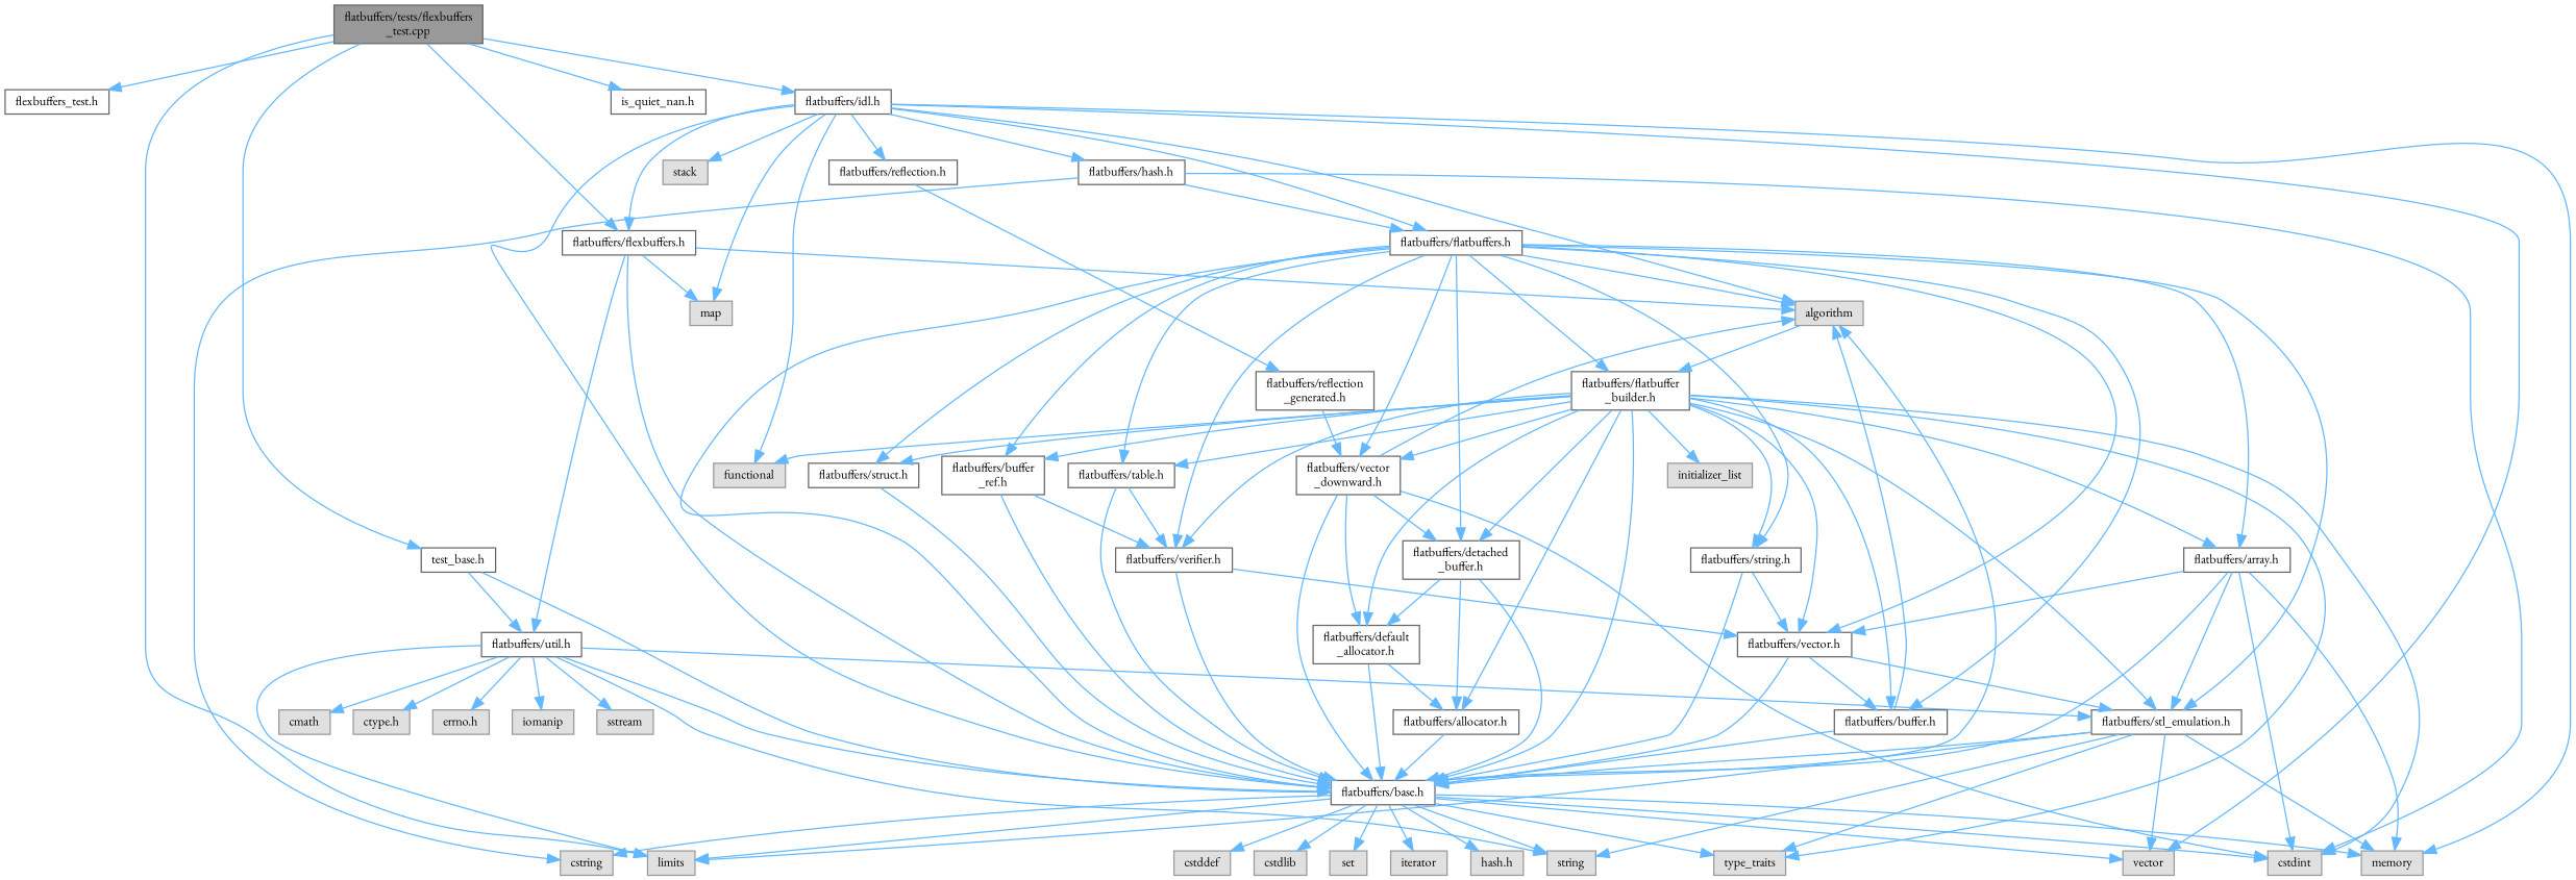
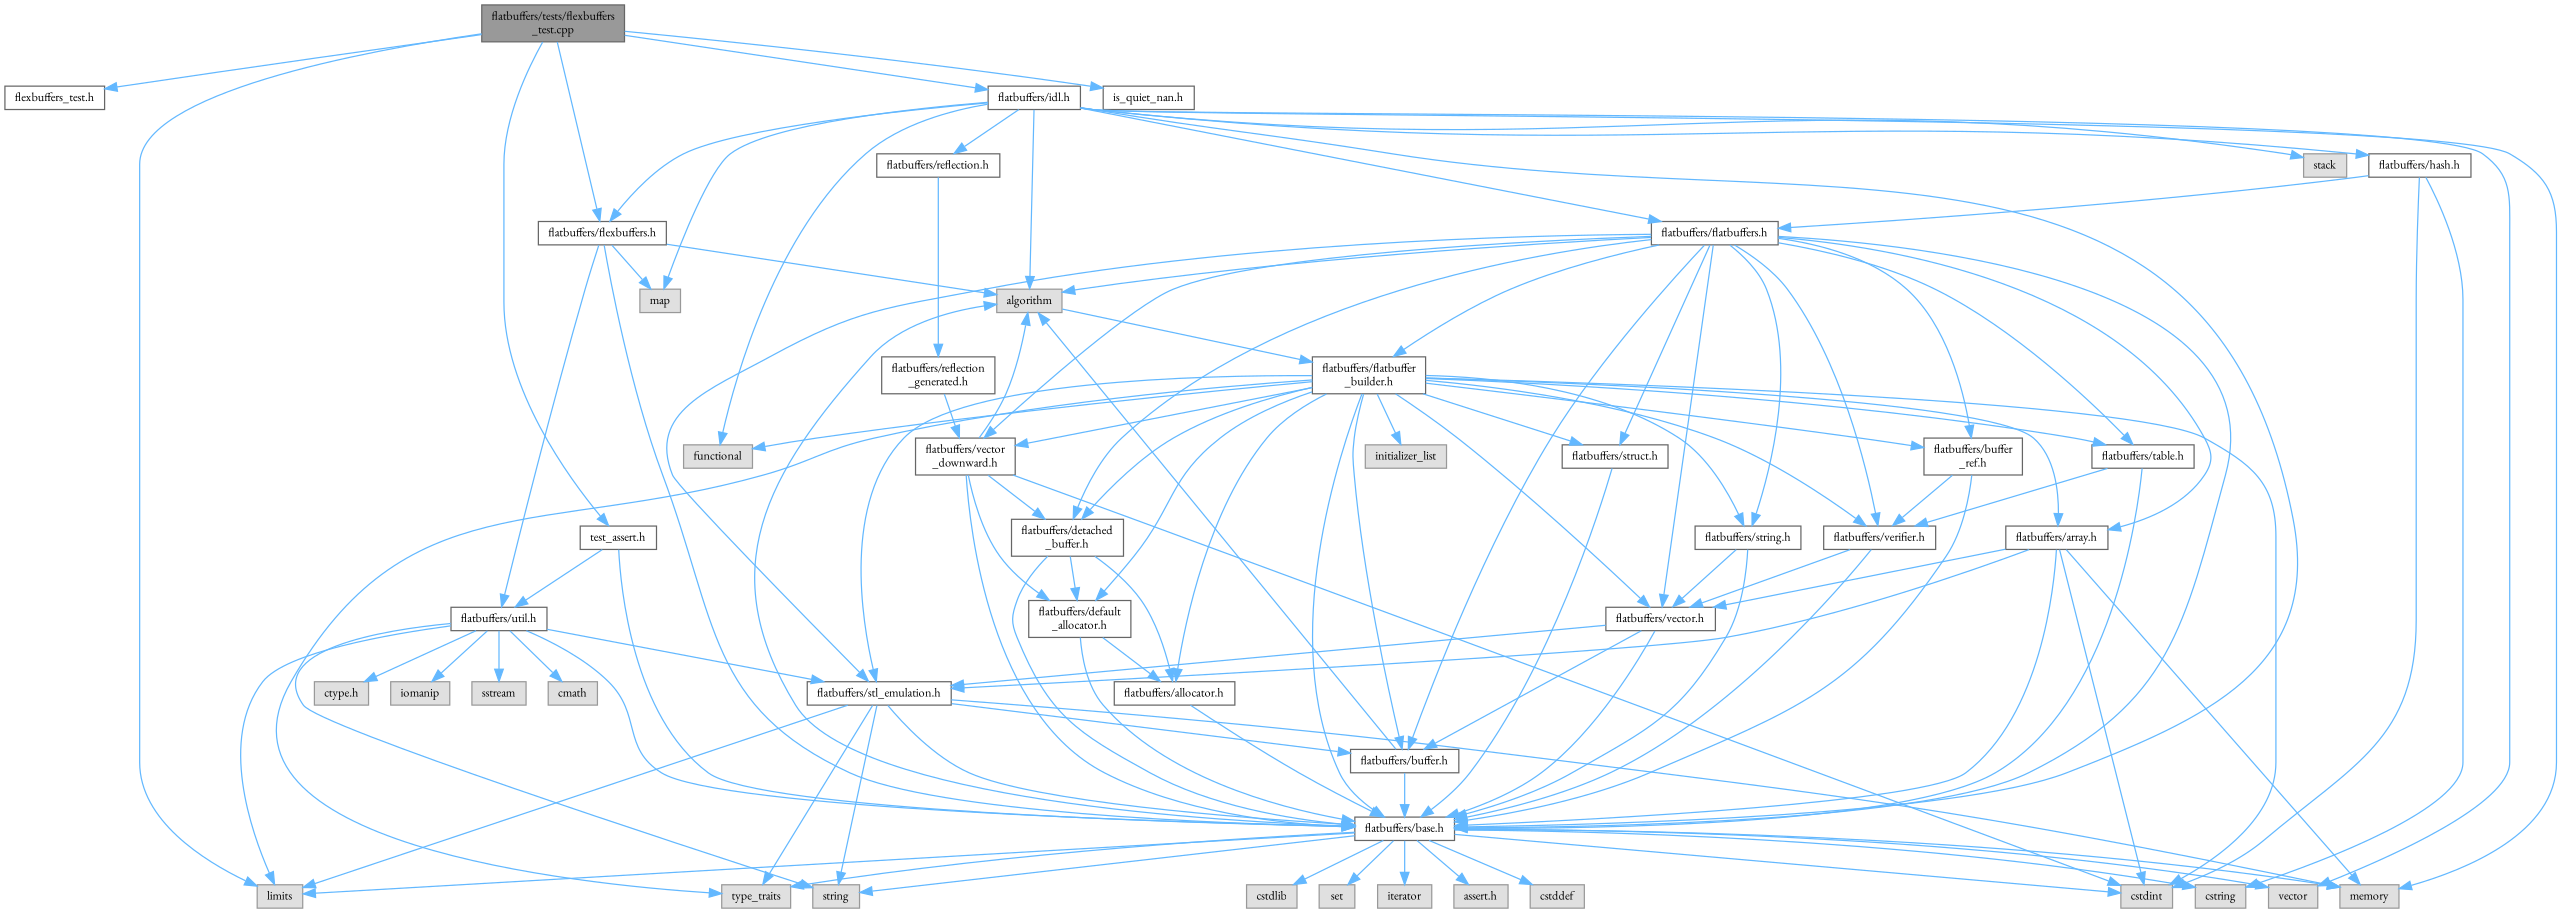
  digraph {
    fontname="EB Garamond"
    node [color=grey40 fillcolor=white fontname="EB Garamond" fontsize=10 shape=box style=filled]
    edge [color=steelblue1 fontname="EB Garamond" fontsize=10 labelfontname=Helvetica labelfontsize=10 style=solid]
    n1 [color=gray40 fillcolor=grey60 fontcolor=black height=0.2 label="flatbuffers/tests/flexbuffers\l_test.cpp" width=0.4]
    n2 [height=0.2 label="flexbuffers_test.h" width=0.4]
    n3 [color=grey60 fillcolor="#E0E0E0" height=0.2 label=limits width=0.4]
    n4 [height=0.2 label="flatbuffers/flexbuffers.h" width=0.4]
    n5 [height=0.2 label="flatbuffers/idl.h" width=0.4]
    n6 [height=0.2 label="is_quiet_nan.h" width=0.4]
-   n7 [height=0.2 label="test_base.h" width=0.4]
+   n7 [height=0.2 label="test_assert.h" width=0.4]
    n8 [color=grey60 fillcolor="#E0E0E0" height=0.2 label=algorithm width=0.4]
    n9 [color=grey60 fillcolor="#E0E0E0" height=0.2 label=map width=0.4]
    n10 [height=0.2 label="flatbuffers/base.h" width=0.4]
    n11 [height=0.2 label="flatbuffers/util.h" width=0.4]
    n12 [color=grey60 fillcolor="#E0E0E0" height=0.2 label=vector width=0.4]
    n13 [color=grey60 fillcolor="#E0E0E0" height=0.2 label=memory width=0.4]
    n14 [color=grey60 fillcolor="#E0E0E0" height=0.2 label=functional width=0.4]
    n15 [color=grey60 fillcolor="#E0E0E0" height=0.2 label=stack width=0.4]
    n16 [height=0.2 label="flatbuffers/flatbuffers.h" width=0.4]
    n17 [height=0.2 label="flatbuffers/hash.h" width=0.4]
    n18 [height=0.2 label="flatbuffers/reflection.h" width=0.4]
    n19 [height=0.2 label="flatbuffers/flatbuffer\l_builder.h" width=0.4]
-   n20 [color=grey60 fillcolor="#E0E0E0" height=0.2 label="hash.h" width=0.4]
+   n20 [color=grey60 fillcolor="#E0E0E0" height=0.2 label="assert.h" width=0.4]
    n21 [color=grey60 fillcolor="#E0E0E0" height=0.2 label=cstdint width=0.4]
    n22 [color=grey60 fillcolor="#E0E0E0" height=0.2 label=cstddef width=0.4]
    n23 [color=grey60 fillcolor="#E0E0E0" height=0.2 label=cstdlib width=0.4]
    n24 [color=grey60 fillcolor="#E0E0E0" height=0.2 label=cstring width=0.4]
    n25 [color=grey60 fillcolor="#E0E0E0" height=0.2 label=string width=0.4]
    n26 [color=grey60 fillcolor="#E0E0E0" height=0.2 label=type_traits width=0.4]
    n27 [color=grey60 fillcolor="#E0E0E0" height=0.2 label=set width=0.4]
    n28 [color=grey60 fillcolor="#E0E0E0" height=0.2 label=iterator width=0.4]
    n29 [color=grey60 fillcolor="#E0E0E0" height=0.2 label="ctype.h" width=0.4]
-   n30 [color=grey60 fillcolor="#E0E0E0" height=0.2 label="errno.h" width=0.4]
    n31 [height=0.2 label="flatbuffers/stl_emulation.h" width=0.4]
    n32 [color=grey60 fillcolor="#E0E0E0" height=0.2 label=iomanip width=0.4]
    n33 [color=grey60 fillcolor="#E0E0E0" height=0.2 label=sstream width=0.4]
    n34 [color=grey60 fillcolor="#E0E0E0" height=0.2 label=cmath width=0.4]
    n35 [height=0.2 label="flatbuffers/array.h" width=0.4]
    n36 [height=0.2 label="flatbuffers/vector.h" width=0.4]
    n37 [height=0.2 label="flatbuffers/buffer.h" width=0.4]
    n38 [height=0.2 label="flatbuffers/buffer\l_ref.h" width=0.4]
    n39 [height=0.2 label="flatbuffers/verifier.h" width=0.4]
    n40 [height=0.2 label="flatbuffers/detached\l_buffer.h" width=0.4]
    n41 [height=0.2 label="flatbuffers/string.h" width=0.4]
    n42 [height=0.2 label="flatbuffers/struct.h" width=0.4]
    n43 [height=0.2 label="flatbuffers/table.h" width=0.4]
    n44 [height=0.2 label="flatbuffers/vector\l_downward.h" width=0.4]
    n45 [height=0.2 label="flatbuffers/reflection\l_generated.h" width=0.4]
    n46 [height=0.2 label="flatbuffers/allocator.h" width=0.4]
    n47 [height=0.2 label="flatbuffers/default\l_allocator.h" width=0.4]
    n48 [color=grey60 fillcolor="#E0E0E0" height=0.2 label=initializer_list width=0.4]
    n1 -> n2
    n1 -> n3
    n1 -> n4
    n1 -> n5
    n1 -> n6
    n1 -> n7
    n4 -> n8
    n4 -> n9
    n4 -> n10
    n4 -> n11
    n5 -> n4
    n5 -> n8
    n5 -> n9
    n5 -> n10
    n5 -> n12
    n5 -> n13
    n5 -> n14
    n5 -> n15
    n5 -> n16
    n5 -> n17
    n5 -> n18
    n7 -> n10
    n7 -> n11
    n8 -> n19
    n10 -> n3
    n10 -> n8
    n10 -> n12
    n10 -> n13
    n10 -> n20
    n10 -> n21
    n10 -> n22
    n10 -> n23
    n10 -> n24
    n10 -> n25
    n10 -> n26
    n10 -> n27
    n10 -> n28
    n11 -> n3
    n11 -> n10
    n11 -> n25
    n11 -> n29
-   n11 -> n30
    n11 -> n31
    n11 -> n32
    n11 -> n33
    n11 -> n34
    n16 -> n8
    n16 -> n10
    n16 -> n19
    n16 -> n31
    n16 -> n35
    n16 -> n36
    n16 -> n37
    n16 -> n38
    n16 -> n39
    n16 -> n40
    n16 -> n41
    n16 -> n42
    n16 -> n43
    n16 -> n44
    n17 -> n16
    n17 -> n21
    n17 -> n24
    n18 -> n45
    n19 -> n10
    n19 -> n14
    n19 -> n21
    n19 -> n26
    n19 -> n31
    n19 -> n35
    n19 -> n36
    n19 -> n37
    n19 -> n38
    n19 -> n39
    n19 -> n40
    n19 -> n41
    n19 -> n42
    n19 -> n43
    n19 -> n44
    n19 -> n46
    n19 -> n47
    n19 -> n48
    n31 -> n3
    n31 -> n10
-   n31 -> n12
+   n31 -> n37
    n31 -> n13
    n31 -> n25
    n31 -> n26
    n35 -> n10
    n35 -> n13
    n35 -> n21
    n35 -> n31
    n35 -> n36
    n36 -> n10
    n36 -> n31
    n36 -> n37
    n37 -> n8
    n37 -> n10
    n38 -> n10
    n38 -> n39
    n39 -> n10
    n39 -> n36
    n40 -> n10
    n40 -> n46
    n40 -> n47
    n41 -> n10
    n41 -> n36
    n42 -> n10
    n43 -> n10
    n43 -> n39
    n44 -> n8
    n44 -> n10
    n44 -> n21
    n44 -> n40
    n44 -> n47
    n45 -> n44
    n46 -> n10
    n47 -> n10
    n47 -> n46
  }
